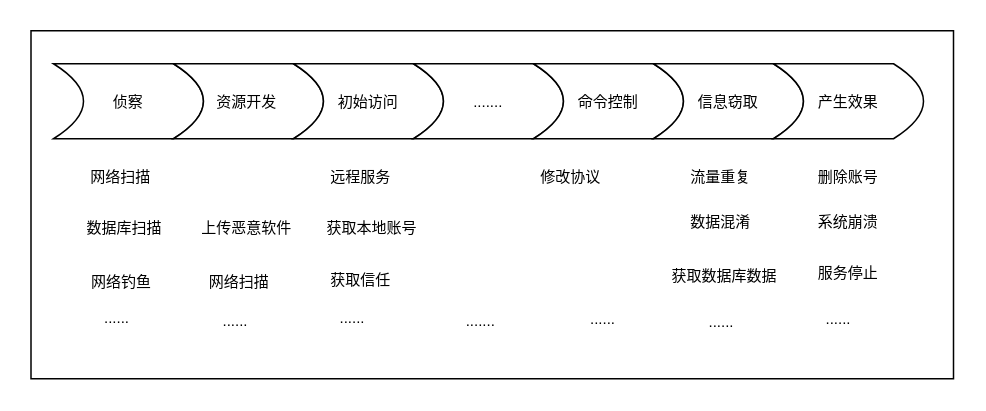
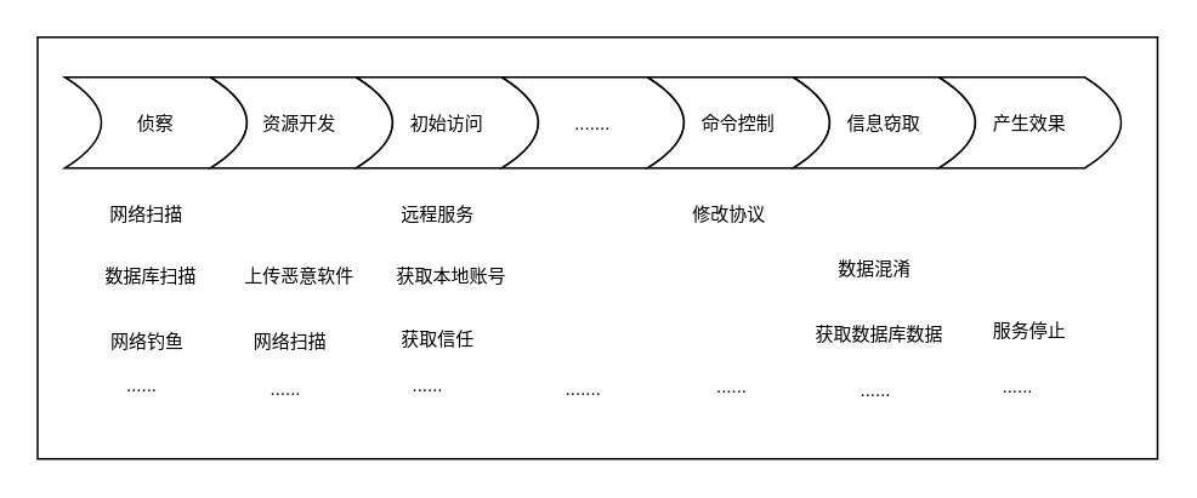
  <mxCell id="0" />
  <mxCell id="1" parent="0" />
  <mxCell id="2" value="" style="rounded=0;whiteSpace=wrap;html=1;fontStyle=0;fontSize=10;" parent="1" vertex="1"><mxGeometry x="20" y="20" width="615" height="232" as="geometry" /></mxCell>
  <mxCell id="3" value="&lt;p class=&quot;MsoNormal&quot; style=&quot;font-size: 10px;&quot;&gt;&lt;br style=&quot;font-size: 10px;&quot;&gt;&lt;/p&gt;" style="shape=dataStorage;whiteSpace=wrap;html=1;fixedSize=1;rotation=-180;fontStyle=0;fontSize=10;" parent="1" vertex="1"><mxGeometry x="35" y="42" width="100" height="50" as="geometry" /></mxCell>
  <mxCell id="4" value="侦察" style="text;html=1;strokeColor=none;fillColor=none;align=center;verticalAlign=middle;whiteSpace=wrap;rounded=0;fontStyle=0;fontSize=10;" parent="1" vertex="1"><mxGeometry x="50" y="54.5" width="70" height="25" as="geometry" /></mxCell>
  <mxCell id="5" value="&lt;p class=&quot;MsoNormal&quot; style=&quot;font-size: 10px;&quot;&gt;&lt;br style=&quot;font-size: 10px;&quot;&gt;&lt;/p&gt;" style="shape=dataStorage;whiteSpace=wrap;html=1;fixedSize=1;rotation=-180;fontStyle=0;fontSize=10;" parent="1" vertex="1"><mxGeometry y="42" width="100" height="50" as="geometry" x="115" /></mxCell>
  <mxCell id="6" value="&lt;p class=&quot;MsoNormal&quot; style=&quot;font-size: 10px;&quot;&gt;&lt;br style=&quot;font-size: 10px;&quot;&gt;&lt;/p&gt;" style="shape=dataStorage;whiteSpace=wrap;html=1;fixedSize=1;rotation=-180;fontStyle=0;fontSize=10;" parent="1" vertex="1"><mxGeometry x="195" y="42" width="100" height="50" as="geometry" /></mxCell>
  <mxCell id="7" value="&lt;p class=&quot;MsoNormal&quot; style=&quot;font-size: 10px;&quot;&gt;&lt;br style=&quot;font-size: 10px;&quot;&gt;&lt;/p&gt;" style="shape=dataStorage;whiteSpace=wrap;html=1;fixedSize=1;rotation=-180;fontStyle=0;fontSize=10;" parent="1" vertex="1"><mxGeometry x="275" y="42" width="100" height="50" as="geometry" /></mxCell>
  <mxCell id="8" value="&lt;p class=&quot;MsoNormal&quot; style=&quot;font-size: 10px;&quot;&gt;&lt;br style=&quot;font-size: 10px;&quot;&gt;&lt;/p&gt;" style="shape=dataStorage;whiteSpace=wrap;html=1;fixedSize=1;rotation=-180;fontStyle=0;fontSize=10;" parent="1" vertex="1"><mxGeometry x="355" y="42" width="100" height="50" as="geometry" /></mxCell>
  <mxCell id="9" value="&lt;p class=&quot;MsoNormal&quot; style=&quot;font-size: 10px;&quot;&gt;&lt;br style=&quot;font-size: 10px;&quot;&gt;&lt;/p&gt;" style="shape=dataStorage;whiteSpace=wrap;html=1;fixedSize=1;rotation=-180;fontStyle=0;fontSize=10;" parent="1" vertex="1"><mxGeometry x="435" y="42" width="100" height="50" as="geometry" /></mxCell>
  <mxCell id="10" value="资源开发" style="text;html=1;strokeColor=none;fillColor=none;align=center;verticalAlign=middle;whiteSpace=wrap;rounded=0;fontStyle=0;fontSize=10;" parent="1" vertex="1"><mxGeometry x="129" y="54.5" width="70" height="25" as="geometry" /></mxCell>
  <mxCell id="11" value="信息窃取" style="text;html=1;strokeColor=none;fillColor=none;align=center;verticalAlign=middle;whiteSpace=wrap;rounded=0;fontStyle=0;fontSize=10;" parent="1" vertex="1"><mxGeometry x="450" y="54.5" width="70" height="25" as="geometry" /></mxCell>
  <mxCell id="12" value="初始访问" style="text;html=1;strokeColor=none;fillColor=none;align=center;verticalAlign=middle;whiteSpace=wrap;rounded=0;fontStyle=0;fontSize=10;" parent="1" vertex="1"><mxGeometry x="210" y="54.5" width="70" height="25" as="geometry" /></mxCell>
  <mxCell id="13" value="......." style="text;html=1;strokeColor=none;fillColor=none;align=center;verticalAlign=middle;whiteSpace=wrap;rounded=0;fontStyle=0;fontSize=10;" parent="1" vertex="1"><mxGeometry x="290" y="54.5" width="70" height="25" as="geometry" /></mxCell>
  <mxCell id="14" value="命令控制" style="text;html=1;strokeColor=none;fillColor=none;align=center;verticalAlign=middle;whiteSpace=wrap;rounded=0;fontStyle=0;fontSize=10;" parent="1" vertex="1"><mxGeometry x="370" y="54.5" width="70" height="25" as="geometry" /></mxCell>
  <mxCell id="15" value="&lt;p class=&quot;MsoNormal&quot; style=&quot;font-size: 10px;&quot;&gt;&lt;br style=&quot;font-size: 10px;&quot;&gt;&lt;/p&gt;" style="shape=dataStorage;whiteSpace=wrap;html=1;fixedSize=1;rotation=-180;fontStyle=0;fontSize=10;" parent="1" vertex="1"><mxGeometry x="515" y="42" width="100" height="50" as="geometry" /></mxCell>
  <mxCell id="16" value="产生效果" style="text;html=1;strokeColor=none;fillColor=none;align=center;verticalAlign=middle;whiteSpace=wrap;rounded=0;fontStyle=0;fontSize=10;" parent="1" vertex="1"><mxGeometry x="530" y="54.5" width="70" height="25" as="geometry" /></mxCell>
  <mxCell id="17" value="网络扫描" style="text;html=1;strokeColor=none;fillColor=none;align=center;verticalAlign=middle;whiteSpace=wrap;rounded=0;fontStyle=0;fontSize=10;" parent="1" vertex="1"><mxGeometry x="50" y="102" width="60" height="30" as="geometry" /></mxCell>
  <mxCell id="18" value="数据库扫描" style="text;html=1;strokeColor=none;fillColor=none;align=center;verticalAlign=middle;whiteSpace=wrap;rounded=0;fontStyle=0;fontSize=10;" parent="1" vertex="1"><mxGeometry x="50" y="136" width="65" height="30" as="geometry" /></mxCell>
  <mxCell id="19" value="网络钓鱼" style="text;html=1;strokeColor=none;fillColor=none;align=center;verticalAlign=middle;whiteSpace=wrap;rounded=0;fontStyle=0;fontSize=10;" parent="1" vertex="1"><mxGeometry x="47.5" y="172" width="65" height="30" as="geometry" /></mxCell>
  <mxCell id="20" value="上传恶意软件" style="text;html=1;strokeColor=none;fillColor=none;align=center;verticalAlign=middle;whiteSpace=wrap;rounded=0;fontStyle=0;fontSize=10;" parent="1" vertex="1"><mxGeometry x="126" y="136" width="76" height="30" as="geometry" /></mxCell>
  <mxCell id="21" value="网络扫描" style="text;html=1;strokeColor=none;fillColor=none;align=center;verticalAlign=middle;whiteSpace=wrap;rounded=0;fontStyle=0;fontSize=10;" parent="1" vertex="1"><mxGeometry x="129" y="172" width="60" height="30" as="geometry" /></mxCell>
  <mxCell id="22" value="远程服务" style="text;html=1;strokeColor=none;fillColor=none;align=center;verticalAlign=middle;whiteSpace=wrap;rounded=0;fontStyle=0;fontSize=10;" parent="1" vertex="1"><mxGeometry x="210" y="102" width="60" height="30" as="geometry" /></mxCell>
  <mxCell id="23" value="获取本地账号" style="text;html=1;strokeColor=none;fillColor=none;align=center;verticalAlign=middle;whiteSpace=wrap;rounded=0;fontStyle=0;fontSize=10;" parent="1" vertex="1"><mxGeometry x="210" y="136" width="75" height="30" as="geometry" /></mxCell>
  <mxCell id="24" value="获取信任" style="text;html=1;strokeColor=none;fillColor=none;align=center;verticalAlign=middle;whiteSpace=wrap;rounded=0;fontStyle=0;fontSize=10;" parent="1" vertex="1"><mxGeometry x="210" y="171" width="60" height="30" as="geometry" /></mxCell>
- <mxCell id="25" value="修改协议" style="text;html=1;strokeColor=none;fillColor=none;align=center;verticalAlign=middle;whiteSpace=wrap;rounded=0;fontStyle=0;fontSize=10;" parent="1" vertex="1"><mxGeometry x="350" y="102" width="60" height="30" as="geometry" /></mxCell>
- <mxCell id="26" value="流量重复" style="text;html=1;strokeColor=none;fillColor=none;align=center;verticalAlign=middle;whiteSpace=wrap;rounded=0;fontStyle=0;fontSize=10;" parent="1" vertex="1"><mxGeometry x="450" y="102" width="60" height="30" as="geometry" /></mxCell>
+ <mxCell id="25" value="修改协议" style="text;html=1;strokeColor=none;fillColor=none;align=center;verticalAlign=middle;whiteSpace=wrap;rounded=0;fontStyle=0;fontSize=10;" parent="1" vertex="1"><mxGeometry x="370" y="102" width="60" height="30" as="geometry" /></mxCell>
  <mxCell id="27" value="数据混淆" style="text;html=1;strokeColor=none;fillColor=none;align=center;verticalAlign=middle;whiteSpace=wrap;rounded=0;fontStyle=0;fontSize=10;" parent="1" vertex="1"><mxGeometry x="450" y="132" width="60" height="30" as="geometry" /></mxCell>
  <mxCell id="28" value="获取数据库数据" style="text;html=1;strokeColor=none;fillColor=none;align=center;verticalAlign=middle;whiteSpace=wrap;rounded=0;fontStyle=0;fontSize=10;" parent="1" vertex="1"><mxGeometry x="435" y="168" width="95" height="30" as="geometry" /></mxCell>
- <mxCell id="29" value="删除账号" style="text;html=1;strokeColor=none;fillColor=none;align=center;verticalAlign=middle;whiteSpace=wrap;rounded=0;fontStyle=0;fontSize=10;" parent="1" vertex="1"><mxGeometry x="535" y="102" width="60" height="30" as="geometry" /></mxCell>
- <mxCell id="30" value="系统崩溃" style="text;html=1;strokeColor=none;fillColor=none;align=center;verticalAlign=middle;whiteSpace=wrap;rounded=0;fontStyle=0;fontSize=10;" parent="1" vertex="1"><mxGeometry x="535" y="132" width="60" height="30" as="geometry" /></mxCell>
  <mxCell id="31" value="服务停止" style="text;html=1;strokeColor=none;fillColor=none;align=center;verticalAlign=middle;whiteSpace=wrap;rounded=0;fontStyle=0;fontSize=10;" parent="1" vertex="1"><mxGeometry x="535" y="166" width="60" height="30" as="geometry" /></mxCell>
  <mxCell id="32" value="......" style="text;html=1;strokeColor=none;fillColor=none;align=center;verticalAlign=middle;whiteSpace=wrap;rounded=0;fontStyle=0;fontSize=10;" parent="1" vertex="1"><mxGeometry x="45" y="196" width="65" height="30" as="geometry" /></mxCell>
  <mxCell id="33" value="......" style="text;html=1;strokeColor=none;fillColor=none;align=center;verticalAlign=middle;whiteSpace=wrap;rounded=0;fontStyle=0;fontSize=10;" parent="1" vertex="1"><mxGeometry x="124" y="198" width="65" height="30" as="geometry" /></mxCell>
  <mxCell id="34" value="......" style="text;html=1;strokeColor=none;fillColor=none;align=center;verticalAlign=middle;whiteSpace=wrap;rounded=0;fontStyle=0;fontSize=10;" parent="1" vertex="1"><mxGeometry x="202" y="196" width="65" height="30" as="geometry" /></mxCell>
  <mxCell id="35" value="......" style="text;html=1;strokeColor=none;fillColor=none;align=center;verticalAlign=middle;whiteSpace=wrap;rounded=0;fontStyle=0;fontSize=10;" parent="1" vertex="1"><mxGeometry x="369" y="197" width="65" height="30" as="geometry" /></mxCell>
  <mxCell id="36" value="......" style="text;html=1;strokeColor=none;fillColor=none;align=center;verticalAlign=middle;whiteSpace=wrap;rounded=0;fontStyle=0;fontSize=10;" parent="1" vertex="1"><mxGeometry x="448" y="199" width="65" height="30" as="geometry" /></mxCell>
  <mxCell id="37" value="......" style="text;html=1;strokeColor=none;fillColor=none;align=center;verticalAlign=middle;whiteSpace=wrap;rounded=0;fontStyle=0;fontSize=10;" parent="1" vertex="1"><mxGeometry x="526" y="197" width="65" height="30" as="geometry" /></mxCell>
  <mxCell id="38" value="......." style="text;html=1;strokeColor=none;fillColor=none;align=center;verticalAlign=middle;whiteSpace=wrap;rounded=0;fontStyle=0;fontSize=10;" parent="1" vertex="1"><mxGeometry x="285" y="200.5" width="70" height="25" as="geometry" /></mxCell>
